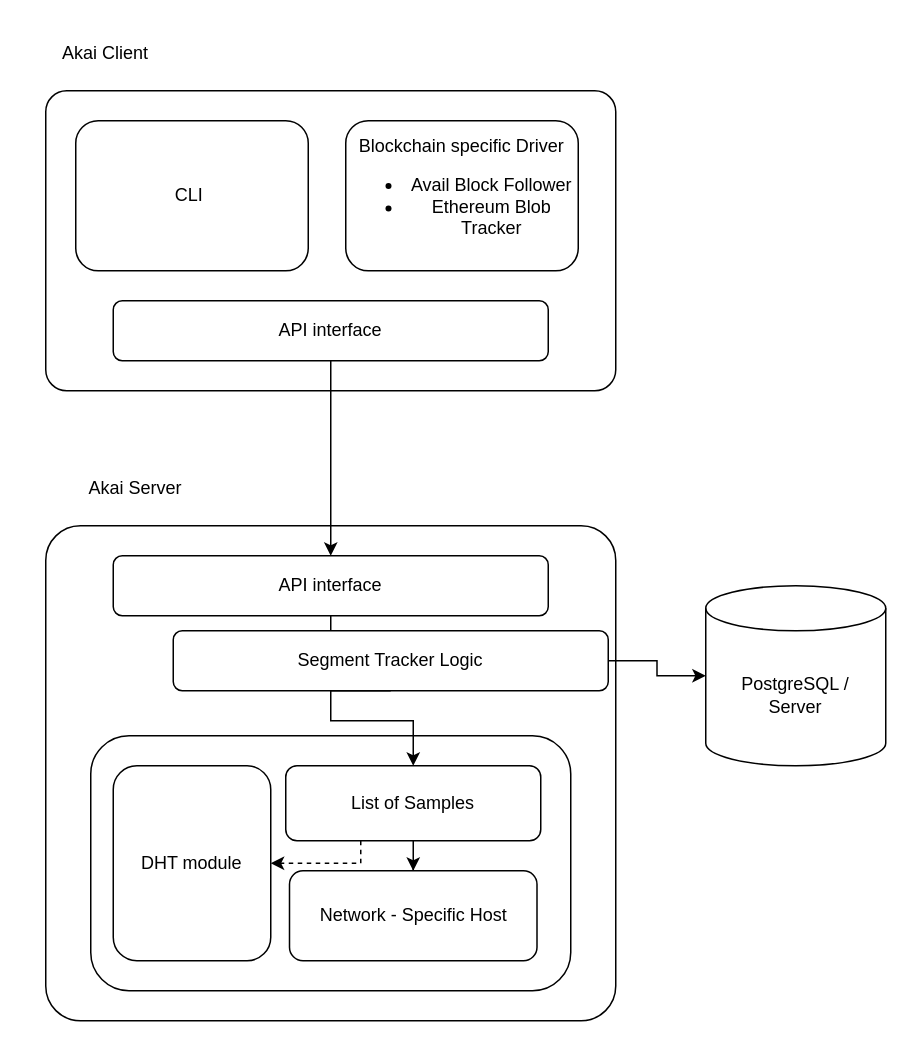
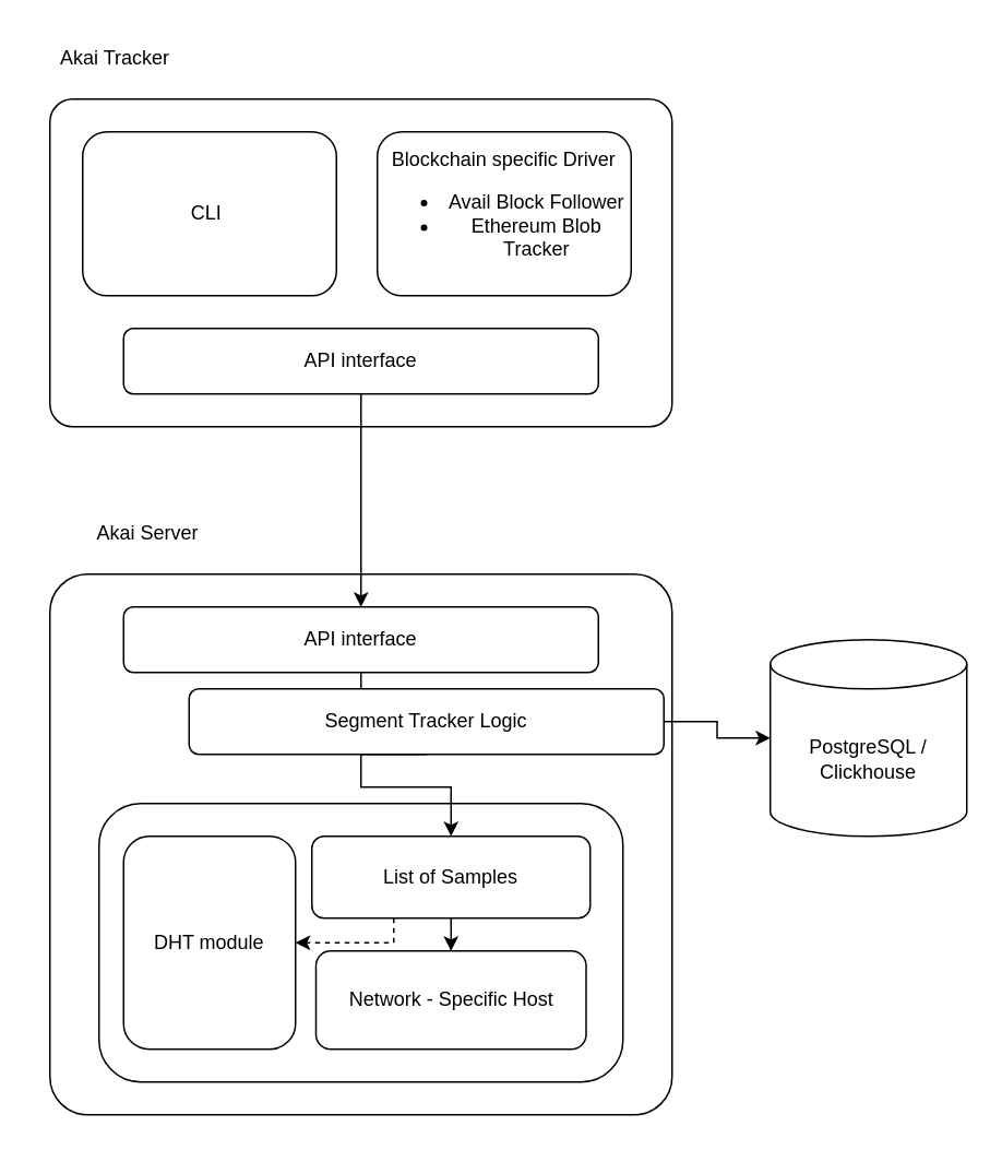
  <mxCell id="0" />
  <mxCell id="1" parent="0" />
  <mxCell id="2" value="" style="rounded=1;whiteSpace=wrap;html=1;arcSize=7;" vertex="1" parent="1"><mxGeometry x="30" y="350" width="380" height="330" as="geometry" /></mxCell>
  <mxCell id="3" style="edgeStyle=orthogonalEdgeStyle;rounded=0;orthogonalLoop=1;jettySize=auto;html=1;" edge="1" parent="1" source="4" target="14"><mxGeometry relative="1" as="geometry" /></mxCell>
  <mxCell id="4" value="API interface" style="rounded=1;whiteSpace=wrap;html=1;" vertex="1" parent="1"><mxGeometry x="75" y="370" width="290" height="40" as="geometry" /></mxCell>
  <mxCell id="5" value="Akai Server" style="text;html=1;align=center;verticalAlign=middle;whiteSpace=wrap;rounded=0;" vertex="1" parent="1"><mxGeometry x="40" y="310" width="100" height="30" as="geometry" /></mxCell>
  <mxCell id="6" value="" style="rounded=1;whiteSpace=wrap;html=1;" vertex="1" parent="1"><mxGeometry x="60" y="490" width="320" height="170" as="geometry" /></mxCell>
  <mxCell id="7" value="DHT module" style="rounded=1;whiteSpace=wrap;html=1;" vertex="1" parent="1"><mxGeometry x="75" y="510" width="105" height="130" as="geometry" /></mxCell>
  <mxCell id="8" style="edgeStyle=orthogonalEdgeStyle;rounded=0;orthogonalLoop=1;jettySize=auto;html=1;entryX=1;entryY=0.5;entryDx=0;entryDy=0;dashed=1;" edge="1" parent="1" source="10" target="7"><mxGeometry relative="1" as="geometry"><Array as="points"><mxPoint x="240" y="575" /></Array></mxGeometry></mxCell>
  <mxCell id="9" style="edgeStyle=orthogonalEdgeStyle;rounded=0;orthogonalLoop=1;jettySize=auto;html=1;entryX=0.5;entryY=0;entryDx=0;entryDy=0;" edge="1" parent="1" source="10" target="11"><mxGeometry relative="1" as="geometry" /></mxCell>
  <mxCell id="10" value="List of Samples" style="rounded=1;whiteSpace=wrap;html=1;" vertex="1" parent="1"><mxGeometry x="190" y="510" width="170" height="50" as="geometry" /></mxCell>
  <mxCell id="11" value="Network - Specific Host" style="rounded=1;whiteSpace=wrap;html=1;" vertex="1" parent="1"><mxGeometry x="192.5" y="580" width="165" height="60" as="geometry" /></mxCell>
  <mxCell id="12" style="edgeStyle=orthogonalEdgeStyle;rounded=0;orthogonalLoop=1;jettySize=auto;html=1;exitX=0.5;exitY=1;exitDx=0;exitDy=0;" edge="1" parent="1" source="14" target="10"><mxGeometry relative="1" as="geometry"><Array as="points"><mxPoint x="220" y="480" /><mxPoint x="275" y="480" /></Array></mxGeometry></mxCell>
  <mxCell id="13" style="edgeStyle=orthogonalEdgeStyle;rounded=0;orthogonalLoop=1;jettySize=auto;html=1;" edge="1" parent="1" source="14" target="15"><mxGeometry relative="1" as="geometry" /></mxCell>
  <mxCell id="14" value="Segment Tracker Logic" style="rounded=1;whiteSpace=wrap;html=1;" vertex="1" parent="1"><mxGeometry x="115" y="420" width="290" height="40" as="geometry" /></mxCell>
- <mxCell id="15" value="PostgreSQL /&lt;br&gt;Server" style="shape=cylinder3;whiteSpace=wrap;html=1;boundedLbl=1;backgroundOutline=1;size=15;" vertex="1" parent="1"><mxGeometry x="470" y="390" width="120" height="120" as="geometry" /></mxCell>
+ <mxCell id="15" value="PostgreSQL /&lt;br&gt;Clickhouse" style="shape=cylinder3;whiteSpace=wrap;html=1;boundedLbl=1;backgroundOutline=1;size=15;" vertex="1" parent="1"><mxGeometry x="470" y="390" width="120" height="120" as="geometry" /></mxCell>
  <mxCell id="16" value="" style="rounded=1;whiteSpace=wrap;html=1;arcSize=7;" vertex="1" parent="1"><mxGeometry x="30" y="60" width="380" height="200" as="geometry" /></mxCell>
  <mxCell id="17" style="edgeStyle=orthogonalEdgeStyle;rounded=0;orthogonalLoop=1;jettySize=auto;html=1;" edge="1" parent="1" source="18" target="4"><mxGeometry relative="1" as="geometry" /></mxCell>
  <mxCell id="18" value="API interface" style="rounded=1;whiteSpace=wrap;html=1;" vertex="1" parent="1"><mxGeometry x="75" y="200" width="290" height="40" as="geometry" /></mxCell>
- <mxCell id="19" value="Akai Client" style="text;html=1;align=center;verticalAlign=middle;whiteSpace=wrap;rounded=0;" vertex="1" parent="1"><mxGeometry x="20" y="20" width="100" height="30" as="geometry" /></mxCell>
+ <mxCell id="19" value="Akai Tracker" style="text;html=1;align=center;verticalAlign=middle;whiteSpace=wrap;rounded=0;" vertex="1" parent="1"><mxGeometry x="20" y="20" width="100" height="30" as="geometry" /></mxCell>
  <mxCell id="20" value="CLI&amp;nbsp;" style="rounded=1;whiteSpace=wrap;html=1;" vertex="1" parent="1"><mxGeometry x="50" y="80" width="155" height="100" as="geometry" /></mxCell>
  <mxCell id="21" value="Blockchain specific Driver&lt;br&gt;&lt;ul&gt;&lt;li&gt;Avail Block Follower&lt;/li&gt;&lt;li&gt;Ethereum Blob Tracker&lt;/li&gt;&lt;/ul&gt;" style="rounded=1;whiteSpace=wrap;html=1;" vertex="1" parent="1"><mxGeometry x="230" y="80" width="155" height="100" as="geometry" /></mxCell>
